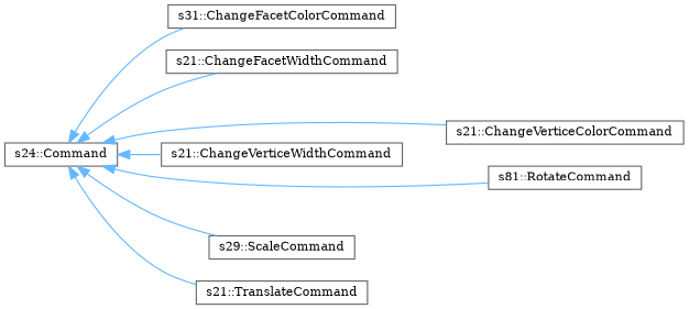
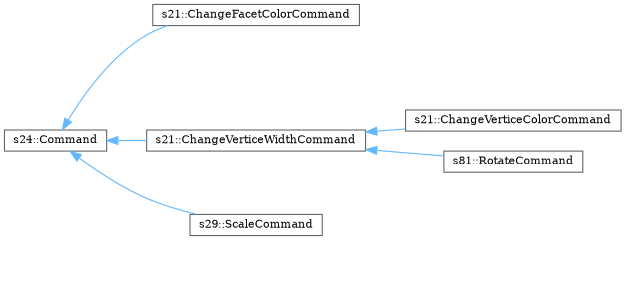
  digraph {
    fontname="DejaVu Serif"
    rankdir=LR
    node [color=grey40 fillcolor=white fontname="DejaVu Serif" fontsize=10 shape=box style=filled]
    edge [color=steelblue1 dir=back fontname="DejaVu Serif" fontsize=10 labelfontname=Helvetica labelfontsize=10 style=solid]
    n1 [height=0.2 label="s24::Command" width=0.4]
-   n2 [height=0.2 label="s31::ChangeFacetColorCommand" width=0.4]
-   n3 [height=0.2 label="s21::ChangeFacetWidthCommand" width=0.4]
+   n2 [height=0.2 label="s21::ChangeFacetColorCommand" width=0.4]
    n4 [height=0.2 label="s21::ChangeVerticeColorCommand" width=0.4]
    n5 [height=0.2 label="s21::ChangeVerticeWidthCommand" width=0.4]
    n6 [height=0.2 label="s81::RotateCommand" width=0.4]
    n7 [height=0.2 label="s29::ScaleCommand" width=0.4]
-   n8 [height=0.2 label="s21::TranslateCommand" width=0.4]
    n1 -> n2
-   n1 -> n3
-   n1 -> n4
+   n5 -> n4
    n1 -> n5
-   n1 -> n6
+   n5 -> n6
    n1 -> n7
-   n1 -> n8
  }
